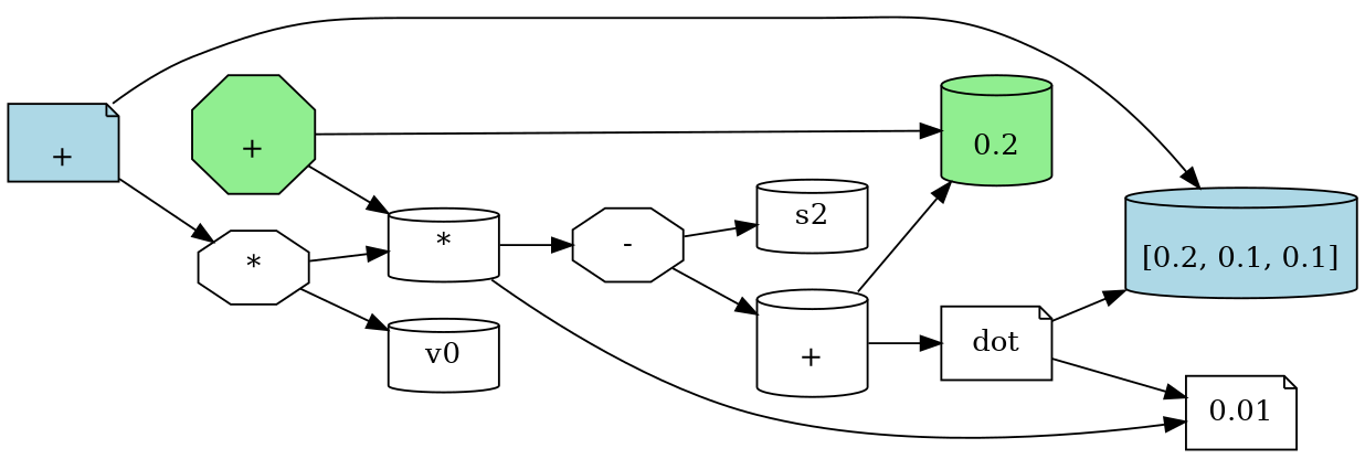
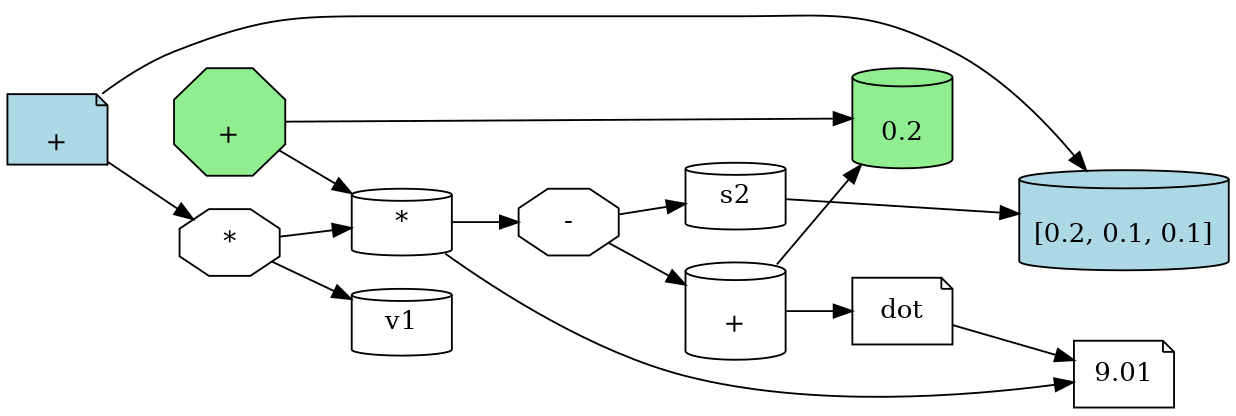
  digraph {
    rankdir=LR
    node [shape=cylinder]
    n1 [label="     \n+"]
    n2 [label=dot shape=note]
    n3 [fillcolor=lightgreen label="\n0.2" style=filled]
    n4 [fillcolor=lightblue label="\n[0.2, 0.1, 0.1]" style=filled]
-   n5 [label=0.01 shape=note]
+   n5 [label=9.01 shape=note]
    n6 [label="-" shape=octagon]
    n7 [label=s2]
    n8 [label="*"]
    n9 [label="*" shape=octagon]
-   v0
+   v0 [label=v1]
    n11 [fillcolor=lightblue label="     \n+" shape=note style=filled]
    n12 [fillcolor=lightgreen label="     \n+" shape=octagon style=filled]
    n1 -> n2
    n1 -> n3
-   n2 -> n4
+   n7 -> n4
    n2 -> n5
    n6 -> n1
    n6 -> n7
    n8 -> n5
    n8 -> n6
    n9 -> n8
    n9 -> v0
    n11 -> n4
    n11 -> n9
    n12 -> n3
    n12 -> n8
  }
